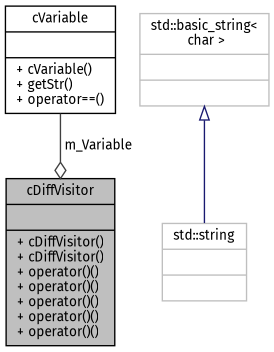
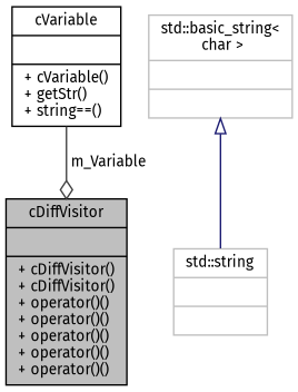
  digraph {
    fontname="Fira Sans"
    node [color=black fillcolor=white fontname="Fira Sans" fontsize=10 shape=record style=filled]
    edge [fontname="Fira Sans" fontsize=10 labelfontname=Helvetica labelfontsize=10 style=solid]
    n1 [fillcolor=grey75 fontcolor=black height=0.2 label="{cDiffVisitor\n||+ cDiffVisitor()\l+ cDiffVisitor()\l+ operator()()\l+ operator()()\l+ operator()()\l+ operator()()\l+ operator()()\l}" width=0.4]
-   n2 [height=0.2 label="{cVariable\n||+ cVariable()\l+ getStr()\l+ operator==()\l}" width=0.4]
+   n2 [height=0.2 label="{cVariable\n||+ cVariable()\l+ getStr()\l+ string==()\l}" width=0.4]
    n3 [color=grey75 height=0.2 label="{std::string\n||}" width=0.4]
    n4 [color=grey75 height=0.2 label="{std::basic_string\<\l char \>\n||}" width=0.4]
    n2 -> n1 [arrowhead=odiamond color=grey25 label=" m_Variable"]
    n4 -> n3 [arrowtail=onormal color=midnightblue dir=back]
  }
